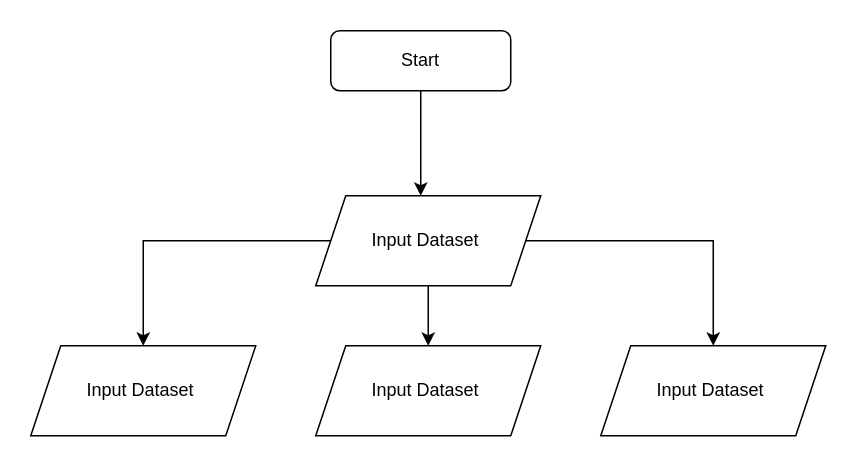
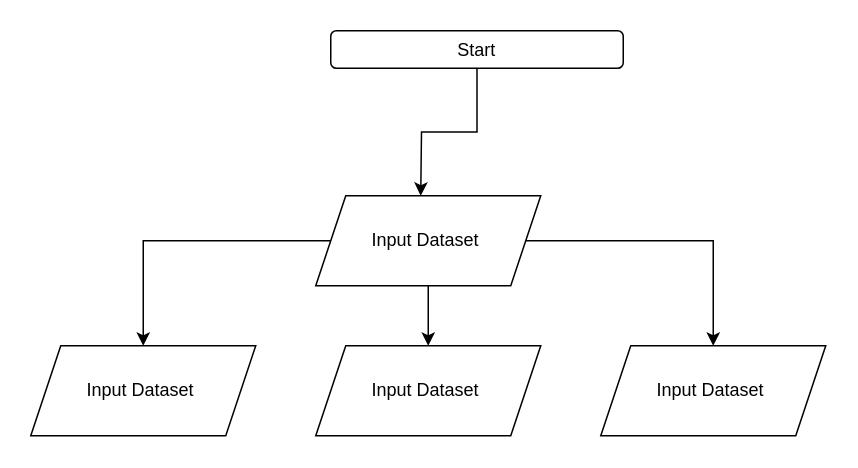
  <mxCell id="0" />
  <mxCell id="1" parent="0" />
  <mxCell id="2" value="" style="edgeStyle=orthogonalEdgeStyle;rounded=0;orthogonalLoop=1;jettySize=auto;html=1;" edge="1" parent="1" source="3"><mxGeometry relative="1" as="geometry"><mxPoint x="280" y="130" as="targetPoint" /></mxGeometry></mxCell>
- <mxCell id="3" value="Start" style="rounded=1;whiteSpace=wrap;html=1;fontSize=12;glass=0;strokeWidth=1;shadow=0;" vertex="1" parent="1"><mxGeometry x="220" y="20" width="120" height="40" as="geometry" /></mxCell>
+ <mxCell id="3" value="Start" style="rounded=1;whiteSpace=wrap;html=1;fontSize=12;glass=0;strokeWidth=1;shadow=0;" vertex="1" parent="1"><mxGeometry x="220" y="20" width="195" height="25" as="geometry" /></mxCell>
  <mxCell id="4" value="" style="edgeStyle=orthogonalEdgeStyle;rounded=0;orthogonalLoop=1;jettySize=auto;html=1;" edge="1" parent="1" source="7" target="8"><mxGeometry relative="1" as="geometry" /></mxCell>
  <mxCell id="5" value="" style="edgeStyle=orthogonalEdgeStyle;rounded=0;orthogonalLoop=1;jettySize=auto;html=1;" edge="1" parent="1" source="7" target="9"><mxGeometry relative="1" as="geometry" /></mxCell>
  <mxCell id="6" value="" style="edgeStyle=orthogonalEdgeStyle;rounded=0;orthogonalLoop=1;jettySize=auto;html=1;" edge="1" parent="1" source="7" target="10"><mxGeometry relative="1" as="geometry" /></mxCell>
  <mxCell id="7" value="Input Dataset&amp;nbsp;" style="shape=parallelogram;perimeter=parallelogramPerimeter;whiteSpace=wrap;html=1;fixedSize=1;" vertex="1" parent="1"><mxGeometry x="210" y="130" width="150" height="60" as="geometry" /></mxCell>
  <mxCell id="8" value="Input Dataset&amp;nbsp;" style="shape=parallelogram;perimeter=parallelogramPerimeter;whiteSpace=wrap;html=1;fixedSize=1;" vertex="1" parent="1"><mxGeometry x="20" y="230" width="150" height="60" as="geometry" /></mxCell>
  <mxCell id="9" value="Input Dataset&amp;nbsp;" style="shape=parallelogram;perimeter=parallelogramPerimeter;whiteSpace=wrap;html=1;fixedSize=1;" vertex="1" parent="1"><mxGeometry x="400" y="230" width="150" height="60" as="geometry" /></mxCell>
  <mxCell id="10" value="Input Dataset&amp;nbsp;" style="shape=parallelogram;perimeter=parallelogramPerimeter;whiteSpace=wrap;html=1;fixedSize=1;" vertex="1" parent="1"><mxGeometry x="210" y="230" width="150" height="60" as="geometry" /></mxCell>
